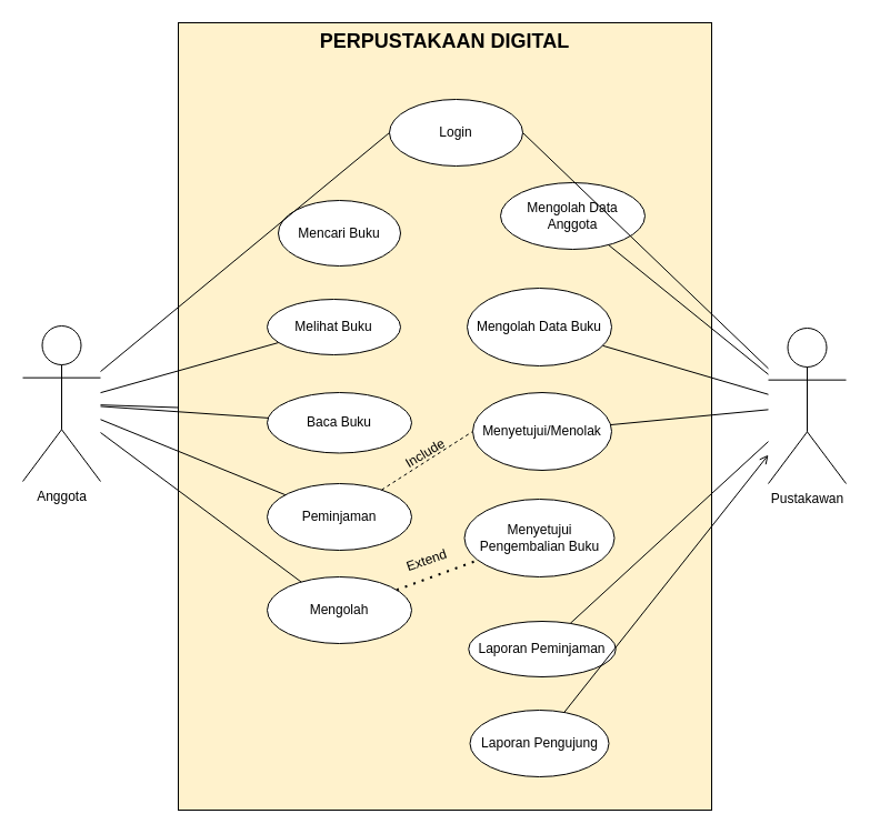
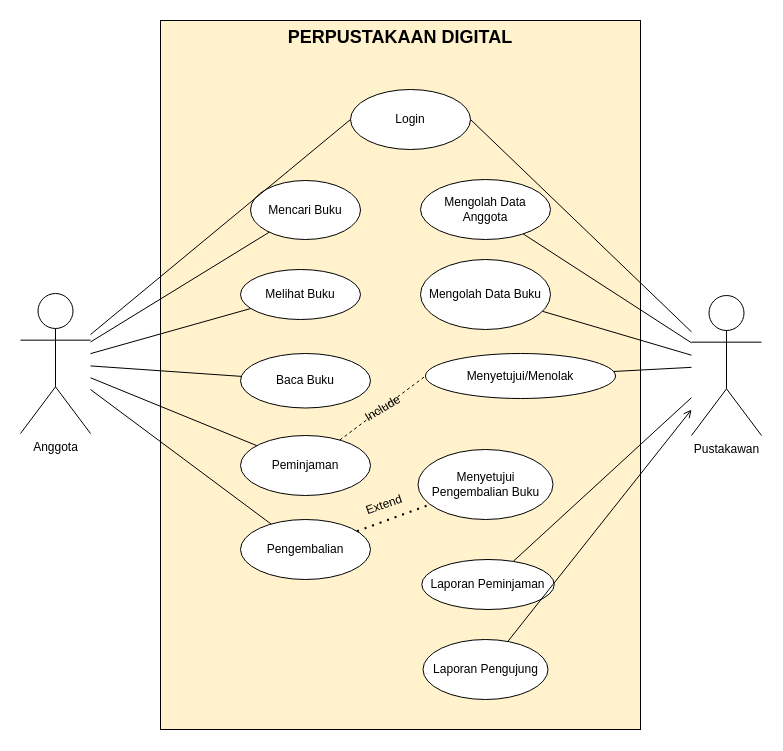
  <mxCell id="0" />
  <mxCell id="1" parent="0" />
  <mxCell id="2" value="PERPUSTAKAAN DIGITAL" style="rounded=0;whiteSpace=wrap;html=1;verticalAlign=top;fontStyle=1;fontSize=18;fillColor=#fff2cc;" vertex="1" parent="1"><mxGeometry x="160" y="20" width="480" height="709" as="geometry" /></mxCell>
  <mxCell id="3" value="Pustakawan" style="shape=umlActor;verticalLabelPosition=bottom;verticalAlign=top;html=1;outlineConnect=0;" vertex="1" parent="1"><mxGeometry x="691" y="295" width="70" height="140" as="geometry" /></mxCell>
  <mxCell id="4" value="Anggota" style="shape=umlActor;verticalLabelPosition=bottom;verticalAlign=top;html=1;outlineConnect=0;" vertex="1" parent="1"><mxGeometry x="20" y="293" width="70" height="140" as="geometry" /></mxCell>
  <mxCell id="5" value="Login" style="ellipse;whiteSpace=wrap;html=1;" vertex="1" parent="1"><mxGeometry x="350" y="89" width="120" height="60" as="geometry" /></mxCell>
  <mxCell id="6" value="Peminjaman" style="ellipse;whiteSpace=wrap;html=1;" vertex="1" parent="1"><mxGeometry x="240" y="435" width="130" height="60" as="geometry" /></mxCell>
  <mxCell id="7" value="Baca Buku" style="ellipse;whiteSpace=wrap;html=1;" vertex="1" parent="1"><mxGeometry x="240" y="353" width="130" height="54.5" as="geometry" /></mxCell>
- <mxCell id="8" value="Mengolah" style="ellipse;whiteSpace=wrap;html=1;" vertex="1" parent="1"><mxGeometry x="240" y="519" width="130" height="60" as="geometry" /></mxCell>
+ <mxCell id="8" value="Pengembalian" style="ellipse;whiteSpace=wrap;html=1;" vertex="1" parent="1"><mxGeometry x="240" y="519" width="130" height="60" as="geometry" /></mxCell>
  <mxCell id="9" value="Mencari Buku" style="ellipse;whiteSpace=wrap;html=1;" vertex="1" parent="1"><mxGeometry x="250" y="180" width="110" height="59" as="geometry" /></mxCell>
- <mxCell id="10" value="Menyetujui/Menolak" style="ellipse;whiteSpace=wrap;html=1;" vertex="1" parent="1"><mxGeometry x="425" y="353" width="125" height="70" as="geometry" /></mxCell>
+ <mxCell id="10" value="Menyetujui/Menolak" style="ellipse;whiteSpace=wrap;html=1;" vertex="1" parent="1"><mxGeometry x="425" y="353" width="190" height="45" as="geometry" /></mxCell>
  <mxCell id="11" value="Menyetujui Pengembalian Buku" style="ellipse;whiteSpace=wrap;html=1;" vertex="1" parent="1"><mxGeometry x="417.5" y="449" width="135" height="70" as="geometry" /></mxCell>
  <mxCell id="12" value="Laporan Pengujung" style="ellipse;whiteSpace=wrap;html=1;" vertex="1" parent="1"><mxGeometry x="422.5" y="639" width="125" height="60" as="geometry" /></mxCell>
  <mxCell id="13" value="Mengolah Data Buku" style="ellipse;whiteSpace=wrap;html=1;" vertex="1" parent="1"><mxGeometry x="420" y="259" width="130" height="70" as="geometry" /></mxCell>
  <mxCell id="14" value="Melihat Buku" style="ellipse;whiteSpace=wrap;html=1;" vertex="1" parent="1"><mxGeometry x="240" y="269" width="120" height="50" as="geometry" /></mxCell>
  <mxCell id="15" value="Laporan Peminjaman" style="ellipse;whiteSpace=wrap;html=1;" vertex="1" parent="1"><mxGeometry x="421.25" y="559" width="132.5" height="50" as="geometry" /></mxCell>
- <mxCell id="16" value="Mengolah Data Anggota" style="ellipse;whiteSpace=wrap;html=1;" vertex="1" parent="1"><mxGeometry x="450" y="164" width="130" height="60" as="geometry" /></mxCell>
+ <mxCell id="16" value="Mengolah Data Anggota" style="ellipse;whiteSpace=wrap;html=1;" vertex="1" parent="1"><mxGeometry x="420" y="179" width="130" height="60" as="geometry" /></mxCell>
  <mxCell id="17" value="" style="endArrow=none;html=1;rounded=0;entryX=0;entryY=0.5;entryDx=0;entryDy=0;" edge="1" parent="1" source="4" target="5"><mxGeometry width="50" height="50" relative="1" as="geometry"><mxPoint x="390" y="399" as="sourcePoint" /><mxPoint x="440" y="349" as="targetPoint" /></mxGeometry></mxCell>
  <mxCell id="18" value="" style="endArrow=none;html=1;rounded=0;entryX=1;entryY=0.5;entryDx=0;entryDy=0;" edge="1" parent="1" source="3" target="5"><mxGeometry width="50" height="50" relative="1" as="geometry"><mxPoint x="300" y="359" as="sourcePoint" /><mxPoint x="350" y="309" as="targetPoint" /></mxGeometry></mxCell>
- <mxCell id="19" value="" style="endArrow=none;html=1;rounded=0;" edge="1" parent="1" source="4" target="2"><mxGeometry width="50" height="50" relative="1" as="geometry"><mxPoint x="300" y="459" as="sourcePoint" /><mxPoint x="350" y="409" as="targetPoint" /></mxGeometry></mxCell>
+ <mxCell id="19" value="" style="endArrow=none;html=1;rounded=0;" edge="1" parent="1" source="4" target="9"><mxGeometry width="50" height="50" relative="1" as="geometry"><mxPoint x="300" y="459" as="sourcePoint" /><mxPoint x="350" y="409" as="targetPoint" /></mxGeometry></mxCell>
  <mxCell id="20" value="" style="endArrow=none;html=1;rounded=0;" edge="1" parent="1" source="4" target="14"><mxGeometry width="50" height="50" relative="1" as="geometry"><mxPoint x="300" y="459" as="sourcePoint" /><mxPoint x="350" y="409" as="targetPoint" /></mxGeometry></mxCell>
  <mxCell id="21" value="" style="endArrow=none;html=1;rounded=0;" edge="1" parent="1" source="4" target="7"><mxGeometry width="50" height="50" relative="1" as="geometry"><mxPoint x="300" y="459" as="sourcePoint" /><mxPoint x="350" y="409" as="targetPoint" /></mxGeometry></mxCell>
  <mxCell id="22" value="" style="endArrow=none;html=1;rounded=0;" edge="1" parent="1" source="4" target="6"><mxGeometry width="50" height="50" relative="1" as="geometry"><mxPoint x="300" y="459" as="sourcePoint" /><mxPoint x="350" y="409" as="targetPoint" /></mxGeometry></mxCell>
  <mxCell id="23" value="" style="endArrow=none;html=1;rounded=0;" edge="1" parent="1" source="8" target="4"><mxGeometry width="50" height="50" relative="1" as="geometry"><mxPoint x="300" y="459" as="sourcePoint" /><mxPoint x="350" y="409" as="targetPoint" /></mxGeometry></mxCell>
  <mxCell id="24" value="" style="endArrow=none;html=1;rounded=0;" edge="1" parent="1" source="3" target="16"><mxGeometry width="50" height="50" relative="1" as="geometry"><mxPoint x="300" y="459" as="sourcePoint" /><mxPoint x="350" y="409" as="targetPoint" /></mxGeometry></mxCell>
  <mxCell id="25" value="" style="endArrow=none;html=1;rounded=0;" edge="1" parent="1" source="3" target="13"><mxGeometry width="50" height="50" relative="1" as="geometry"><mxPoint x="300" y="459" as="sourcePoint" /><mxPoint x="350" y="409" as="targetPoint" /></mxGeometry></mxCell>
  <mxCell id="26" value="" style="endArrow=none;html=1;rounded=0;" edge="1" parent="1" source="3" target="10"><mxGeometry width="50" height="50" relative="1" as="geometry"><mxPoint x="300" y="459" as="sourcePoint" /><mxPoint x="350" y="409" as="targetPoint" /></mxGeometry></mxCell>
  <mxCell id="27" value="" style="endArrow=none;html=1;rounded=0;" edge="1" parent="1" source="15" target="3"><mxGeometry width="50" height="50" relative="1" as="geometry"><mxPoint x="300" y="459" as="sourcePoint" /><mxPoint x="350" y="409" as="targetPoint" /></mxGeometry></mxCell>
  <mxCell id="28" value="" style="endArrow=open;html=1;rounded=0;" edge="1" parent="1" source="12" target="3"><mxGeometry width="50" height="50" relative="1" as="geometry"><mxPoint x="300" y="639" as="sourcePoint" /><mxPoint x="350" y="589" as="targetPoint" /></mxGeometry></mxCell>
  <mxCell id="29" value="" style="endArrow=none;dashed=1;html=1;rounded=0;entryX=0;entryY=0.5;entryDx=0;entryDy=0;" edge="1" parent="1" source="6" target="10"><mxGeometry width="50" height="50" relative="1" as="geometry"><mxPoint x="300" y="409" as="sourcePoint" /><mxPoint x="350" y="359" as="targetPoint" /></mxGeometry></mxCell>
  <mxCell id="30" value="Include" style="text;html=1;strokeColor=none;fillColor=none;align=center;verticalAlign=middle;whiteSpace=wrap;rounded=0;rotation=329;" vertex="1" parent="1"><mxGeometry x="350" y="393" width="65" height="30" as="geometry" /></mxCell>
  <mxCell id="31" value="" style="endArrow=none;dashed=1;html=1;dashPattern=1 3;strokeWidth=2;rounded=0;" edge="1" parent="1" source="8" target="11"><mxGeometry width="50" height="50" relative="1" as="geometry"><mxPoint x="300" y="499" as="sourcePoint" /><mxPoint x="350" y="449" as="targetPoint" /></mxGeometry></mxCell>
  <mxCell id="32" value="Extend&amp;nbsp;" style="text;html=1;strokeColor=none;fillColor=none;align=center;verticalAlign=middle;whiteSpace=wrap;rounded=0;rotation=341;" vertex="1" parent="1"><mxGeometry x="352.5" y="489" width="65" height="30" as="geometry" /></mxCell>
